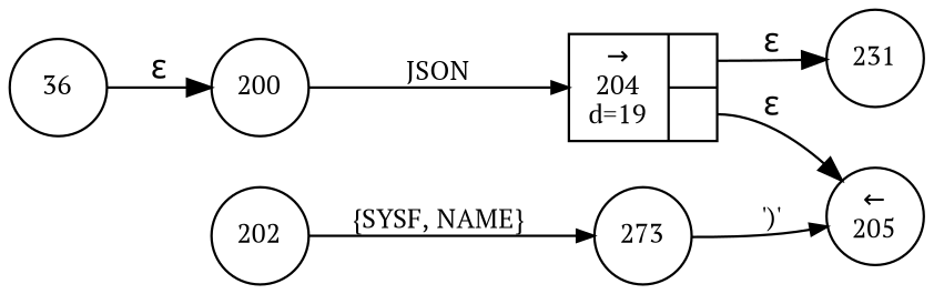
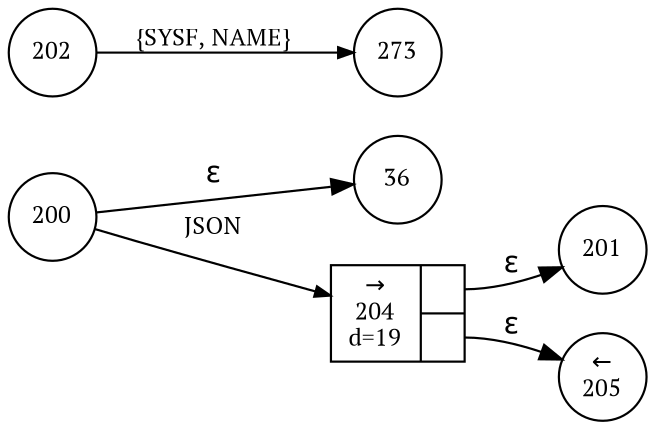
  digraph {
    fontname="PT Serif"
    rankdir=LR
    node [fixedsize=true fontname="PT Serif" fontsize=11 peripheries=1 shape=circle]
    edge [fontname="PT Serif"]
    n1 [label=36 width=.55]
    n2 [label=200 width=.55]
    n3 [fixedsize=false label="{&rarr;\n204\nd=19|{<p0>|<p1>}}" shape=record]
-   n4 [label=231 width=.55]
+   n4 [label=201 width=.55]
    n5 [label="&larr;\n205" width=.55]
    n6 [label=202 width=.55]
    n7 [label=273 width=.55]
-   n1 -> n2 [label="&epsilon;"]
+   n2 -> n1 [label="&epsilon;"]
    n2 -> n3 [arrowhead=normal arrowsize=.7 fontsize=11 label=JSON]
    n3 -> n4 [label="&epsilon;" tailport=p0]
    n3 -> n5 [label="&epsilon;" tailport=p1]
    n6 -> n7 [arrowhead=normal arrowsize=.7 fontsize=11 label="{SYSF, NAME}"]
-   n7 -> n5 [arrowhead=normal arrowsize=.7 fontsize=11 label="')'"]
  }
